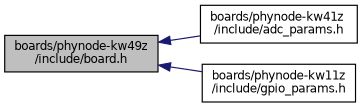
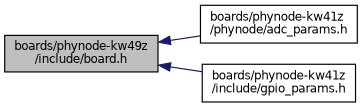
  digraph {
    rankdir=LR
    node [color=black fillcolor=white fontname=Helvetica fontsize=10 shape=record style=filled]
    edge [color=midnightblue dir=back fontname=Helvetica fontsize=10 labelfontname=Helvetica labelfontsize=10 style=solid]
    n1 [fillcolor=grey75 fontcolor=black height=0.2 label="boards/phynode-kw49z\l/include/board.h" width=0.4]
-   n2 [height=0.2 label="boards/phynode-kw41z\l/include/adc_params.h" width=0.4]
-   n3 [height=0.2 label="boards/phynode-kw11z\l/include/gpio_params.h" width=0.4]
+   n2 [height=0.2 label="boards/phynode-kw41z\l/phynode/adc_params.h" width=0.4]
+   n3 [height=0.2 label="boards/phynode-kw41z\l/include/gpio_params.h" width=0.4]
    n1 -> n2
    n1 -> n3
  }
